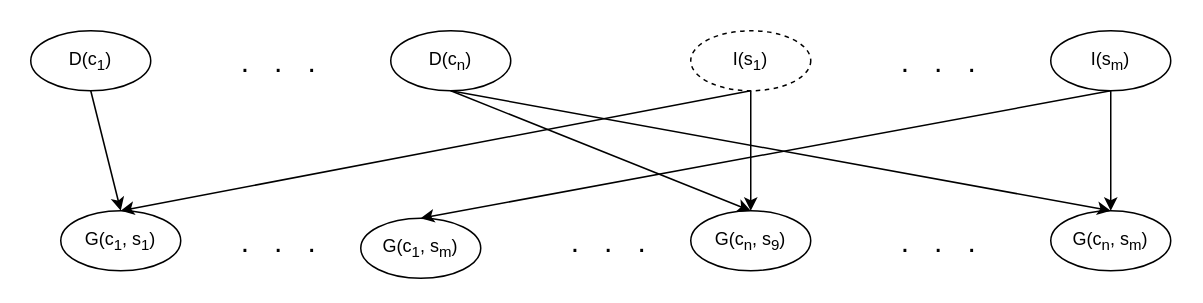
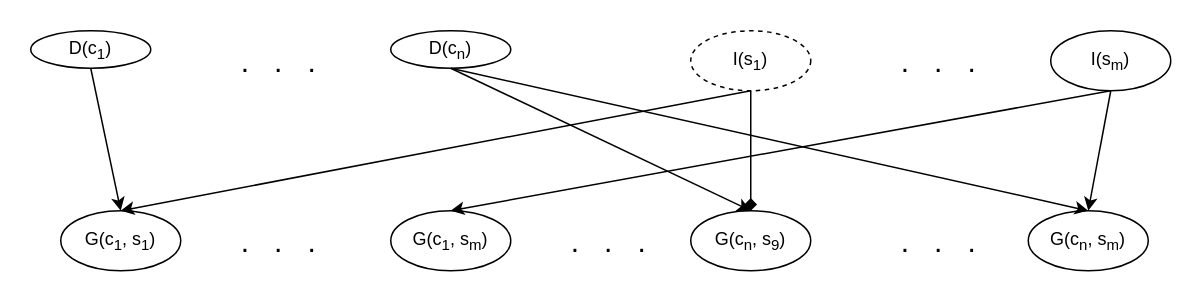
  <mxCell id="0" />
  <mxCell id="1" parent="0" />
- <mxCell id="2" value="D(c&lt;sub&gt;1&lt;/sub&gt;)" style="ellipse;whiteSpace=wrap;html=1;" vertex="1" parent="1"><mxGeometry y="20" width="80" height="40" as="geometry" x="20" /></mxCell>
- <mxCell id="3" value="D(c&lt;sub&gt;n&lt;/sub&gt;)" style="ellipse;whiteSpace=wrap;html=1;" vertex="1" parent="1"><mxGeometry x="260" y="20" width="80" height="40" as="geometry" /></mxCell>
+ <mxCell id="2" value="D(c&lt;sub&gt;1&lt;/sub&gt;)" style="ellipse;whiteSpace=wrap;html=1;" vertex="1" parent="1"><mxGeometry x="20" y="20" width="80" height="25" as="geometry" /></mxCell>
+ <mxCell id="3" value="D(c&lt;sub&gt;n&lt;/sub&gt;)" style="ellipse;whiteSpace=wrap;html=1;" vertex="1" parent="1"><mxGeometry x="260" y="20" width="80" height="25" as="geometry" /></mxCell>
  <mxCell id="4" value="&lt;font style=&quot;font-size: 20px&quot;&gt;.&amp;nbsp; &amp;nbsp;.&amp;nbsp; &amp;nbsp;.&lt;/font&gt;" style="text;html=1;align=center;verticalAlign=middle;resizable=0;points=[];autosize=1;" vertex="1" parent="1"><mxGeometry x="150" y="30" width="70" height="20" as="geometry" /></mxCell>
  <mxCell id="5" value="I(s&lt;sub&gt;1&lt;/sub&gt;)" style="ellipse;whiteSpace=wrap;html=1;dashed=1;" vertex="1" parent="1"><mxGeometry x="460" y="20" width="80" height="40" as="geometry" /></mxCell>
  <mxCell id="6" value="I(s&lt;sub&gt;m&lt;/sub&gt;)" style="ellipse;whiteSpace=wrap;html=1;" vertex="1" parent="1"><mxGeometry x="700" y="20" width="80" height="40" as="geometry" /></mxCell>
  <mxCell id="7" value="&lt;font style=&quot;font-size: 20px&quot;&gt;.&amp;nbsp; &amp;nbsp;.&amp;nbsp; &amp;nbsp;.&lt;/font&gt;" style="text;html=1;align=center;verticalAlign=middle;resizable=0;points=[];autosize=1;" vertex="1" parent="1"><mxGeometry x="590" y="30" width="70" height="20" as="geometry" /></mxCell>
  <mxCell id="8" value="G(c&lt;sub&gt;1&lt;/sub&gt;, s&lt;sub&gt;1&lt;/sub&gt;)" style="ellipse;whiteSpace=wrap;html=1;" vertex="1" parent="1"><mxGeometry x="40" y="140" width="80" height="40" as="geometry" /></mxCell>
  <mxCell id="9" value="&lt;font style=&quot;font-size: 20px&quot;&gt;.&amp;nbsp; &amp;nbsp;.&amp;nbsp; &amp;nbsp;.&lt;/font&gt;" style="text;html=1;align=center;verticalAlign=middle;resizable=0;points=[];autosize=1;" vertex="1" parent="1"><mxGeometry x="150" y="150" width="70" height="20" as="geometry" /></mxCell>
- <mxCell id="10" value="G(c&lt;sub&gt;1&lt;/sub&gt;, s&lt;sub&gt;m&lt;/sub&gt;)" style="ellipse;whiteSpace=wrap;html=1;" vertex="1" parent="1"><mxGeometry x="240" y="145" width="80" height="40" as="geometry" /></mxCell>
+ <mxCell id="10" value="G(c&lt;sub&gt;1&lt;/sub&gt;, s&lt;sub&gt;m&lt;/sub&gt;)" style="ellipse;whiteSpace=wrap;html=1;" vertex="1" parent="1"><mxGeometry x="260" y="140" width="80" height="40" as="geometry" /></mxCell>
  <mxCell id="11" value="" style="endArrow=classic;html=1;exitX=0.5;exitY=1;exitDx=0;exitDy=0;entryX=0.5;entryY=0;entryDx=0;entryDy=0;" edge="1" parent="1" source="2" target="8"><mxGeometry width="50" height="50" relative="1" as="geometry"><mxPoint x="420" y="420" as="sourcePoint" /><mxPoint x="470" y="370" as="targetPoint" /></mxGeometry></mxCell>
  <mxCell id="12" value="" style="endArrow=classic;html=1;exitX=0.5;exitY=1;exitDx=0;exitDy=0;entryX=0.5;entryY=0;entryDx=0;entryDy=0;" edge="1" parent="1" source="5" target="8"><mxGeometry width="50" height="50" relative="1" as="geometry"><mxPoint x="420" y="420" as="sourcePoint" /><mxPoint x="470" y="370" as="targetPoint" /></mxGeometry></mxCell>
  <mxCell id="13" value="" style="endArrow=classic;html=1;exitX=0.5;exitY=1;exitDx=0;exitDy=0;entryX=0.5;entryY=0;entryDx=0;entryDy=0;" edge="1" parent="1" source="6" target="10"><mxGeometry width="50" height="50" relative="1" as="geometry"><mxPoint x="420" y="420" as="sourcePoint" /><mxPoint x="470" y="370" as="targetPoint" /></mxGeometry></mxCell>
  <mxCell id="14" value="G(c&lt;sub&gt;n&lt;/sub&gt;, s&lt;sub&gt;9&lt;/sub&gt;)" style="ellipse;whiteSpace=wrap;html=1;" vertex="1" parent="1"><mxGeometry x="460" y="140" width="80" height="40" as="geometry" /></mxCell>
  <mxCell id="15" value="&lt;font style=&quot;font-size: 20px&quot;&gt;.&amp;nbsp; &amp;nbsp;.&amp;nbsp; &amp;nbsp;.&lt;/font&gt;" style="text;html=1;align=center;verticalAlign=middle;resizable=0;points=[];autosize=1;" vertex="1" parent="1"><mxGeometry x="590" y="150" width="70" height="20" as="geometry" /></mxCell>
- <mxCell id="16" value="G(c&lt;sub&gt;n&lt;/sub&gt;, s&lt;sub&gt;m&lt;/sub&gt;)" style="ellipse;whiteSpace=wrap;html=1;" vertex="1" parent="1"><mxGeometry x="700" y="140" width="80" height="40" as="geometry" /></mxCell>
+ <mxCell id="16" value="G(c&lt;sub&gt;n&lt;/sub&gt;, s&lt;sub&gt;m&lt;/sub&gt;)" style="ellipse;whiteSpace=wrap;html=1;" vertex="1" parent="1"><mxGeometry x="685" y="140" width="80" height="40" as="geometry" /></mxCell>
  <mxCell id="17" value="&lt;font style=&quot;font-size: 20px&quot;&gt;.&amp;nbsp; &amp;nbsp;.&amp;nbsp; &amp;nbsp;.&lt;/font&gt;" style="text;html=1;align=center;verticalAlign=middle;resizable=0;points=[];autosize=1;" vertex="1" parent="1"><mxGeometry x="370" y="150" width="70" height="20" as="geometry" /></mxCell>
  <mxCell id="18" value="" style="endArrow=classic;html=1;exitX=0.5;exitY=1;exitDx=0;exitDy=0;entryX=0.5;entryY=0;entryDx=0;entryDy=0;" edge="1" parent="1" source="3" target="14"><mxGeometry width="50" height="50" relative="1" as="geometry"><mxPoint x="420" y="420" as="sourcePoint" /><mxPoint x="470" y="370" as="targetPoint" /></mxGeometry></mxCell>
  <mxCell id="19" value="" style="endArrow=classic;html=1;exitX=0.5;exitY=1;exitDx=0;exitDy=0;entryX=0.5;entryY=0;entryDx=0;entryDy=0;" edge="1" parent="1" source="3" target="16"><mxGeometry width="50" height="50" relative="1" as="geometry"><mxPoint x="420" y="420" as="sourcePoint" /><mxPoint x="470" y="370" as="targetPoint" /></mxGeometry></mxCell>
- <mxCell id="20" value="" style="endArrow=classic;html=1;exitX=0.5;exitY=1;exitDx=0;exitDy=0;entryX=0.5;entryY=0;entryDx=0;entryDy=0;" edge="1" parent="1" source="5" target="14"><mxGeometry width="50" height="50" relative="1" as="geometry"><mxPoint x="420" y="420" as="sourcePoint" /><mxPoint x="470" y="370" as="targetPoint" /></mxGeometry></mxCell>
+ <mxCell id="20" value="" style="endArrow=diamond;html=1;exitX=0.5;exitY=1;exitDx=0;exitDy=0;entryX=0.5;entryY=0;entryDx=0;entryDy=0;" edge="1" parent="1" source="5" target="14"><mxGeometry width="50" height="50" relative="1" as="geometry"><mxPoint x="420" y="420" as="sourcePoint" /><mxPoint x="470" y="370" as="targetPoint" /></mxGeometry></mxCell>
  <mxCell id="21" value="" style="endArrow=classic;html=1;exitX=0.5;exitY=1;exitDx=0;exitDy=0;entryX=0.5;entryY=0;entryDx=0;entryDy=0;" edge="1" parent="1" source="6" target="16"><mxGeometry width="50" height="50" relative="1" as="geometry"><mxPoint x="420" y="420" as="sourcePoint" /><mxPoint x="470" y="370" as="targetPoint" /></mxGeometry></mxCell>
